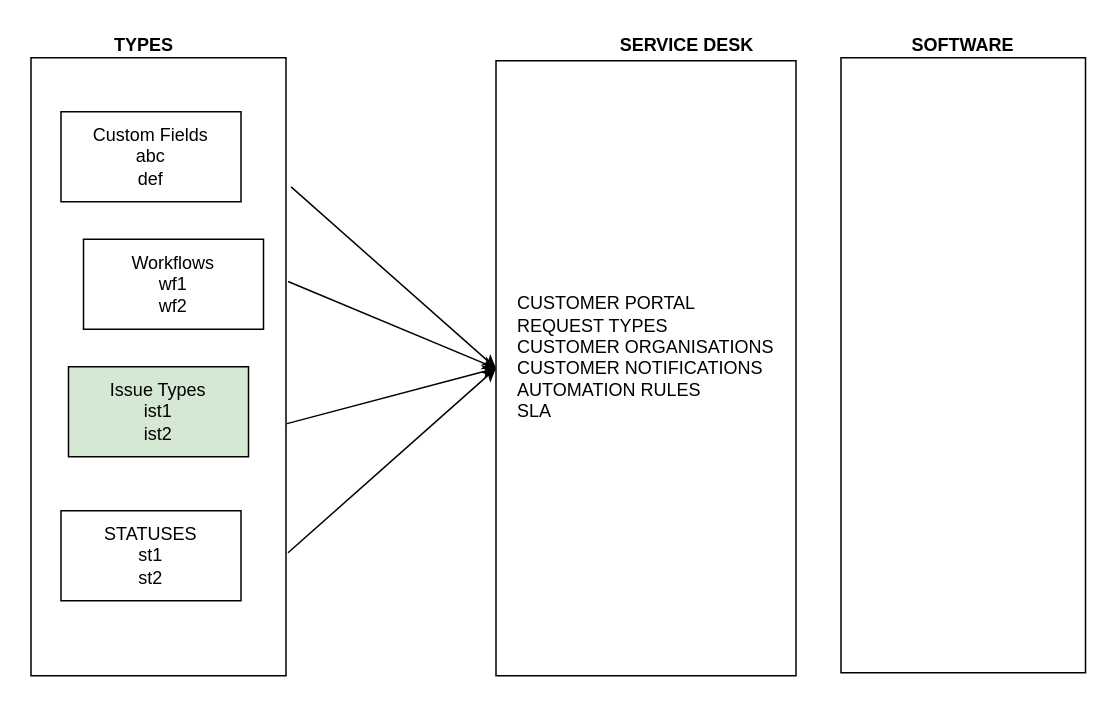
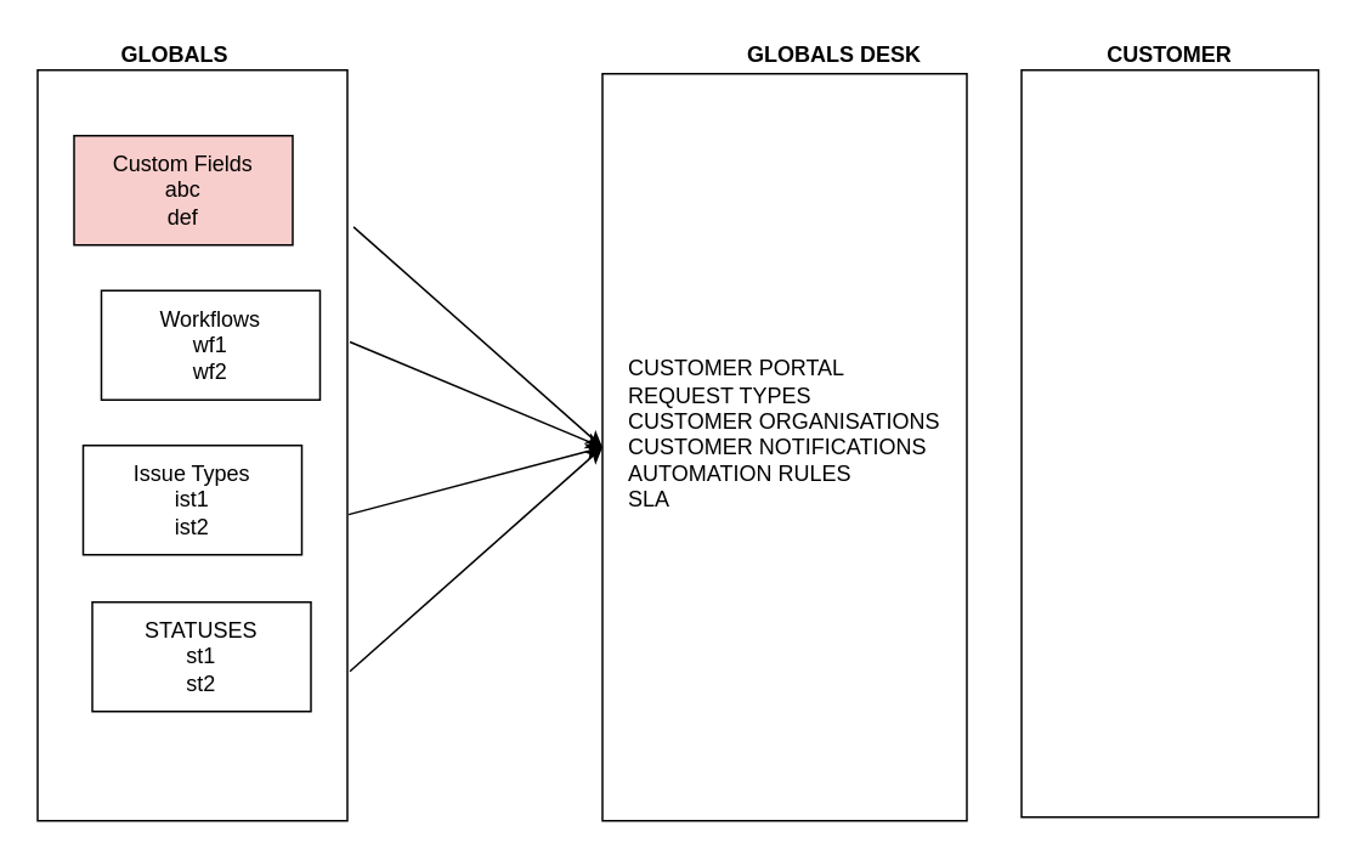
  <mxCell id="0" />
  <mxCell id="1" parent="0" />
- <mxCell id="2" value="Custom Fields&lt;br&gt;abc&lt;br&gt;def" style="rounded=0;whiteSpace=wrap;html=1;" vertex="1" parent="1"><mxGeometry x="40" y="74" width="120" height="60" as="geometry" /></mxCell>
+ <mxCell id="2" value="Custom Fields&lt;br&gt;abc&lt;br&gt;def" style="rounded=0;whiteSpace=wrap;html=1;fillColor=#f8cecc;" vertex="1" parent="1"><mxGeometry x="40" y="74" width="120" height="60" as="geometry" /></mxCell>
  <mxCell id="3" value="Workflows&lt;br&gt;wf1&lt;br&gt;wf2" style="rounded=0;whiteSpace=wrap;html=1;" vertex="1" parent="1"><mxGeometry x="55" y="159" width="120" height="60" as="geometry" /></mxCell>
- <mxCell id="4" value="Issue Types&lt;br&gt;ist1&lt;br&gt;ist2" style="rounded=0;whiteSpace=wrap;html=1;fillColor=#d5e8d4;" vertex="1" parent="1"><mxGeometry x="45" y="244" width="120" height="60" as="geometry" /></mxCell>
+ <mxCell id="4" value="Issue Types&lt;br&gt;ist1&lt;br&gt;ist2" style="rounded=0;whiteSpace=wrap;html=1;" vertex="1" parent="1"><mxGeometry x="45" y="244" width="120" height="60" as="geometry" /></mxCell>
  <mxCell id="5" value="" style="rounded=0;whiteSpace=wrap;html=1;fillColor=none;" vertex="1" parent="1"><mxGeometry x="20" y="38" width="170" height="412" as="geometry" /></mxCell>
- <mxCell id="6" value="&lt;b&gt;TYPES&lt;/b&gt;" style="text;html=1;align=center;verticalAlign=middle;resizable=0;points=[];autosize=1;" vertex="1" parent="1"><mxGeometry x="60" y="20" width="70" height="20" as="geometry" /></mxCell>
+ <mxCell id="6" value="&lt;b&gt;GLOBALS&lt;/b&gt;" style="text;html=1;align=center;verticalAlign=middle;resizable=0;points=[];autosize=1;" vertex="1" parent="1"><mxGeometry x="60" y="20" width="70" height="20" as="geometry" /></mxCell>
  <mxCell id="7" value="&lt;div style=&quot;text-align: left&quot;&gt;&lt;span&gt;CUSTOMER PORTAL&lt;/span&gt;&lt;br&gt;&lt;span&gt;REQUEST TYPES&lt;/span&gt;&lt;br&gt;&lt;span&gt;CUSTOMER ORGANISATIONS&lt;/span&gt;&lt;br&gt;&lt;span&gt;CUSTOMER NOTIFICATIONS&lt;/span&gt;&lt;br&gt;&lt;span&gt;AUTOMATION RULES&lt;/span&gt;&lt;br&gt;&lt;span&gt;SLA&lt;/span&gt;&lt;/div&gt;&lt;span&gt;&lt;div style=&quot;text-align: left&quot;&gt;&lt;span&gt;&lt;br&gt;&lt;/span&gt;&lt;/div&gt;&lt;/span&gt;" style="rounded=0;whiteSpace=wrap;html=1;fillColor=none;" vertex="1" parent="1"><mxGeometry x="330" y="40" width="200" height="410" as="geometry" /></mxCell>
- <mxCell id="8" value="&lt;b&gt;SERVICE DESK&lt;/b&gt;" style="text;html=1;align=center;verticalAlign=middle;resizable=0;points=[];autosize=1;" vertex="1" parent="1"><mxGeometry x="406.5" y="20" width="100" height="20" as="geometry" /></mxCell>
+ <mxCell id="8" value="&lt;b&gt;GLOBALS DESK&lt;/b&gt;" style="text;html=1;align=center;verticalAlign=middle;resizable=0;points=[];autosize=1;" vertex="1" parent="1"><mxGeometry x="406.5" y="20" width="100" height="20" as="geometry" /></mxCell>
  <mxCell id="9" value="" style="endArrow=classic;html=1;exitX=1.02;exitY=0.209;exitDx=0;exitDy=0;exitPerimeter=0;entryX=0;entryY=0.5;entryDx=0;entryDy=0;" edge="1" parent="1" source="5" target="7"><mxGeometry width="50" height="50" relative="1" as="geometry"><mxPoint x="320" y="260" as="sourcePoint" /><mxPoint x="370" y="210" as="targetPoint" /></mxGeometry></mxCell>
  <mxCell id="10" value="" style="endArrow=classic;html=1;exitX=1.008;exitY=0.362;exitDx=0;exitDy=0;entryX=0;entryY=0.5;entryDx=0;entryDy=0;exitPerimeter=0;" edge="1" parent="1" source="5" target="7"><mxGeometry width="50" height="50" relative="1" as="geometry"><mxPoint x="320" y="260" as="sourcePoint" /><mxPoint x="370" y="210" as="targetPoint" /></mxGeometry></mxCell>
  <mxCell id="11" value="" style="endArrow=classic;html=1;exitX=1.004;exitY=0.592;exitDx=0;exitDy=0;exitPerimeter=0;entryX=0;entryY=0.5;entryDx=0;entryDy=0;" edge="1" parent="1" source="5" target="7"><mxGeometry width="50" height="50" relative="1" as="geometry"><mxPoint x="200" y="270" as="sourcePoint" /><mxPoint x="373" y="245" as="targetPoint" /></mxGeometry></mxCell>
- <mxCell id="12" value="STATUSES&lt;br&gt;st1&lt;br&gt;st2" style="rounded=0;whiteSpace=wrap;html=1;fillColor=none;" vertex="1" parent="1"><mxGeometry x="40" y="340" width="120" height="60" as="geometry" /></mxCell>
+ <mxCell id="12" value="STATUSES&lt;br&gt;st1&lt;br&gt;st2" style="rounded=0;whiteSpace=wrap;html=1;fillColor=none;" vertex="1" parent="1"><mxGeometry x="50" y="330" width="120" height="60" as="geometry" /></mxCell>
  <mxCell id="13" value="" style="endArrow=classic;html=1;exitX=1.008;exitY=0.801;exitDx=0;exitDy=0;exitPerimeter=0;entryX=0;entryY=0.5;entryDx=0;entryDy=0;" edge="1" parent="1" source="5" target="7"><mxGeometry width="50" height="50" relative="1" as="geometry"><mxPoint x="320" y="260" as="sourcePoint" /><mxPoint x="370" y="300" as="targetPoint" /></mxGeometry></mxCell>
  <mxCell id="14" value="" style="rounded=0;whiteSpace=wrap;html=1;fillColor=none;" vertex="1" parent="1"><mxGeometry x="560" y="38" width="163" height="410" as="geometry" /></mxCell>
- <mxCell id="15" value="&lt;b&gt;SOFTWARE&lt;/b&gt;" style="text;html=1;align=center;verticalAlign=middle;resizable=0;points=[];autosize=1;" vertex="1" parent="1"><mxGeometry x="601" y="20" width="80" height="20" as="geometry" /></mxCell>
+ <mxCell id="15" value="&lt;b&gt;CUSTOMER&lt;/b&gt;" style="text;html=1;align=center;verticalAlign=middle;resizable=0;points=[];autosize=1;" vertex="1" parent="1"><mxGeometry x="601" y="20" width="80" height="20" as="geometry" /></mxCell>
